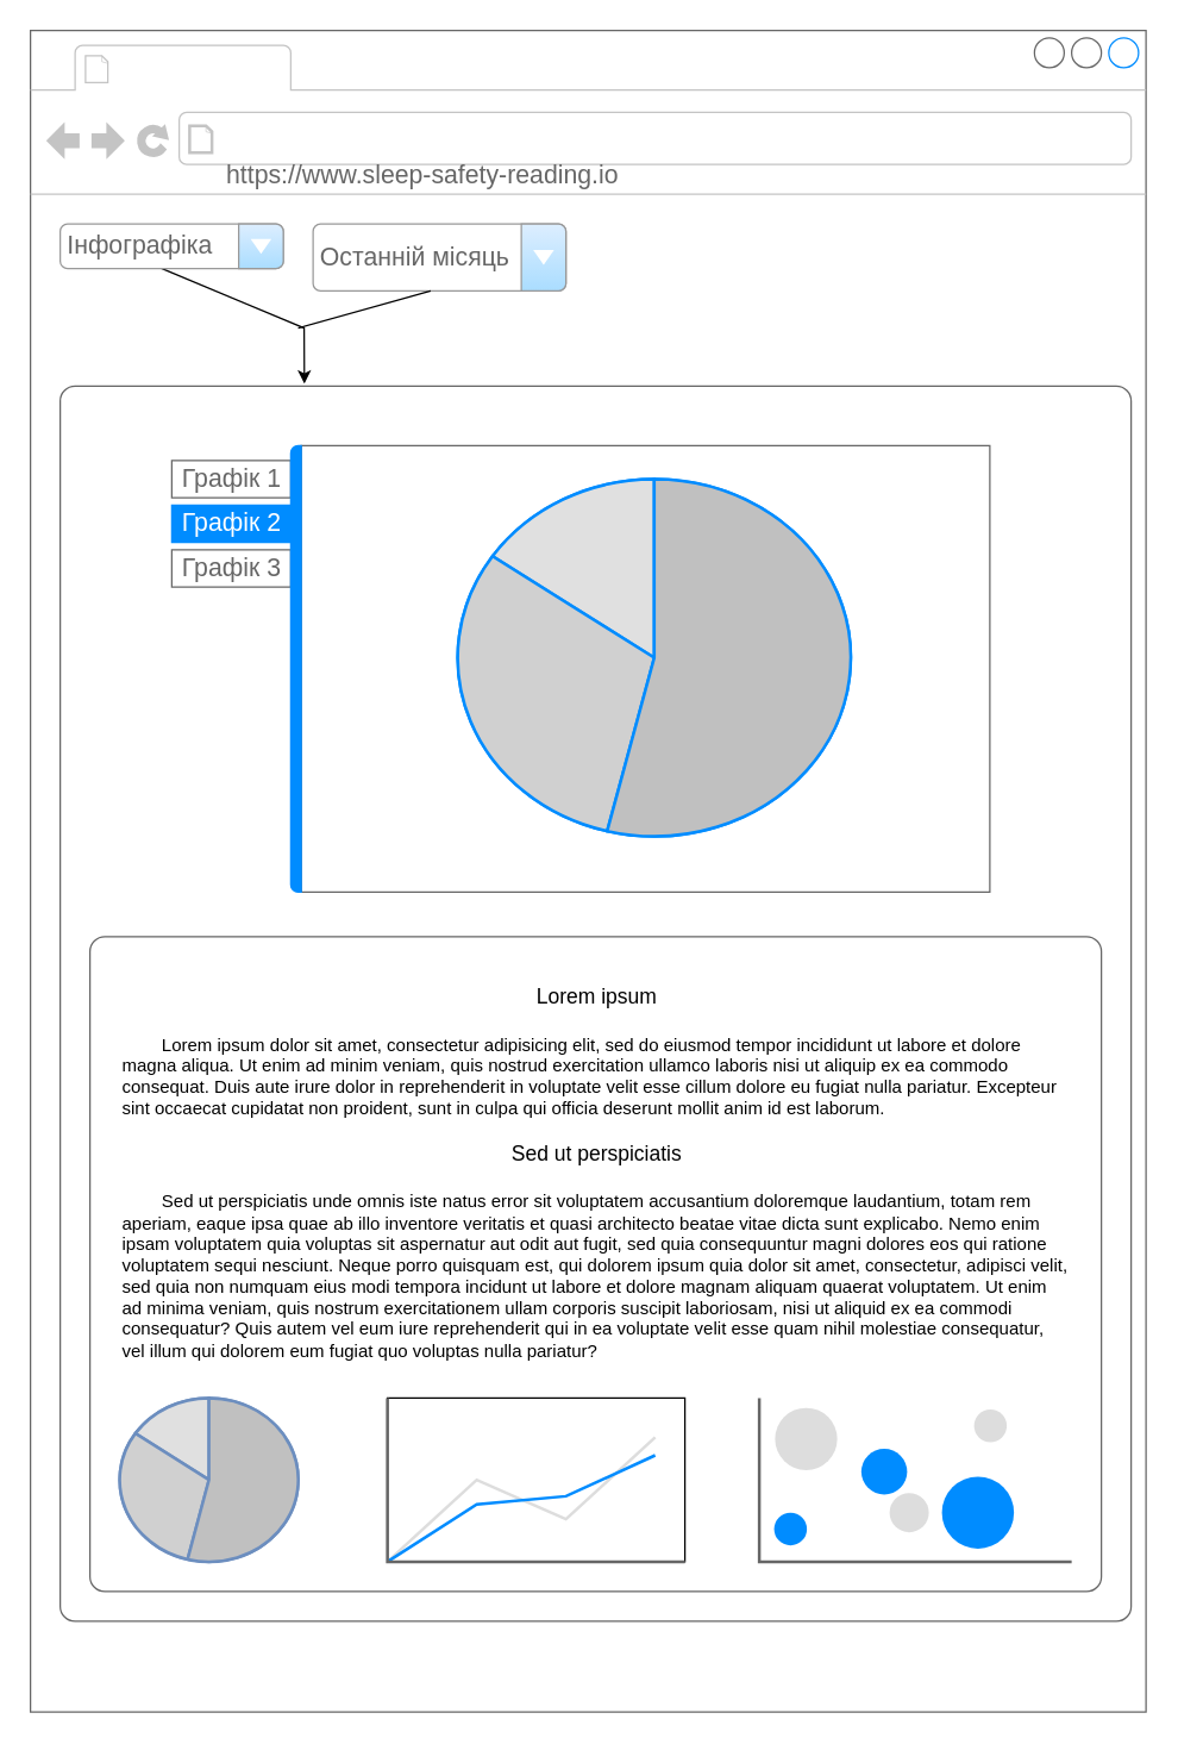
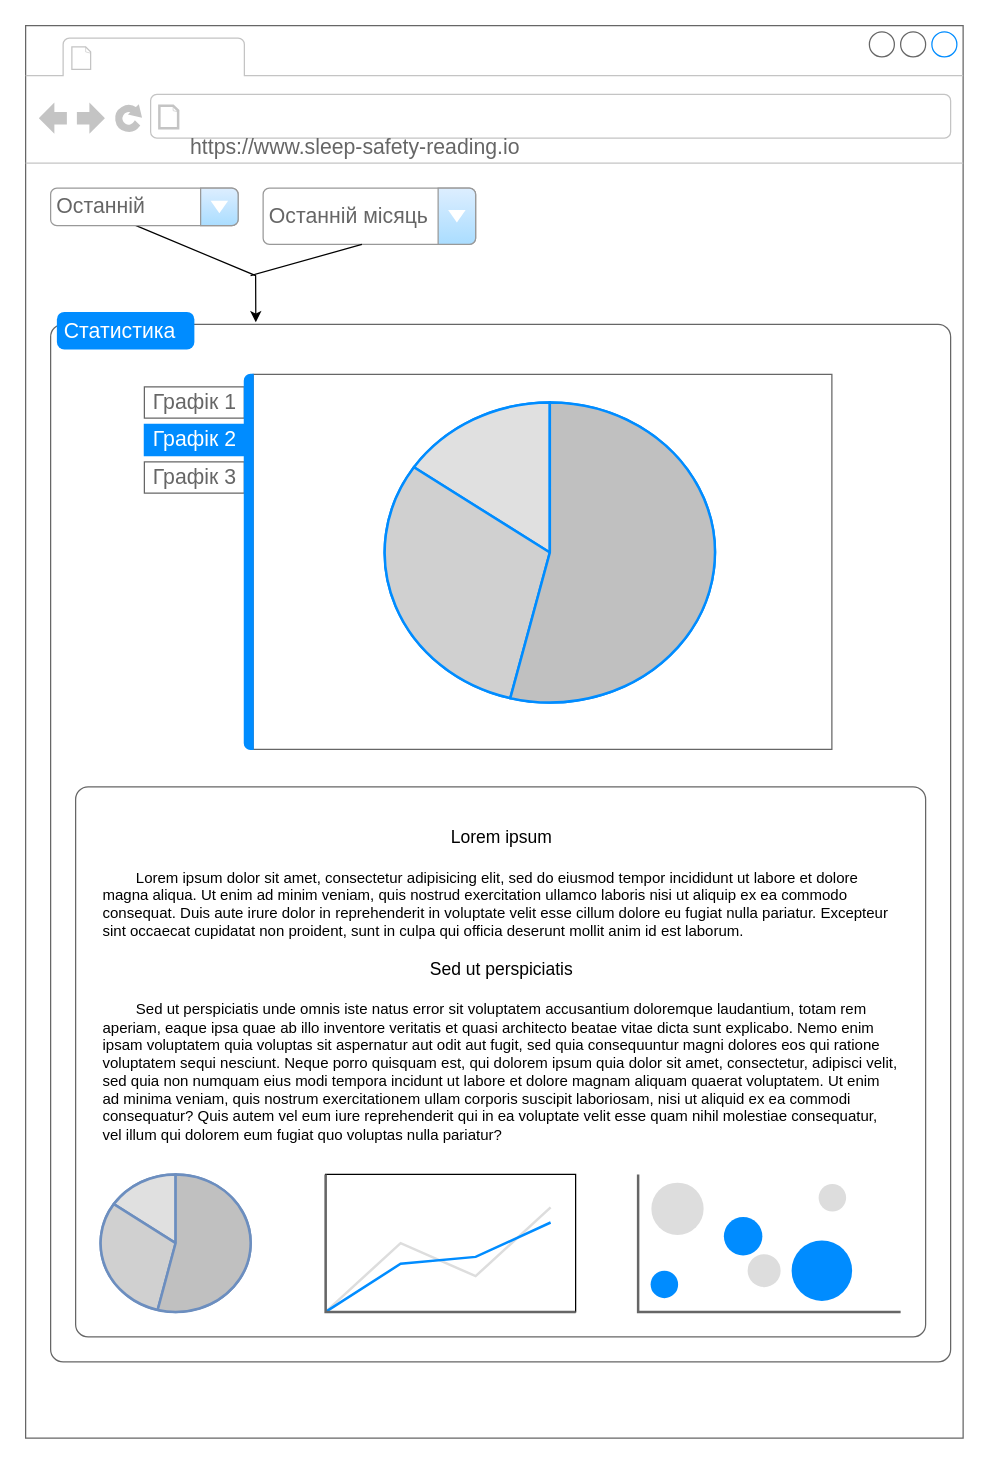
  <mxCell id="0" />
  <mxCell id="1" parent="0" />
  <mxCell id="2" value="" style="strokeWidth=1;shadow=0;dashed=0;align=center;html=1;shape=mxgraph.mockup.containers.browserWindow;rSize=0;strokeColor=#666666;strokeColor2=#008cff;strokeColor3=#c4c4c4;mainText=,;recursiveResize=0;" parent="1" vertex="1"><mxGeometry x="20" y="20" width="750" height="1130" as="geometry" /></mxCell>
  <mxCell id="3" value="https://www.sleep-safety-reading.io" style="strokeWidth=1;shadow=0;dashed=0;align=center;html=1;shape=mxgraph.mockup.containers.anchor;rSize=0;fontSize=17;fontColor=#666666;align=left;" parent="2" vertex="1"><mxGeometry x="130" y="85" width="250" height="26" as="geometry" /></mxCell>
  <mxCell id="4" value="" style="endArrow=classic;html=1;rounded=0;exitX=0.44;exitY=0.967;exitDx=0;exitDy=0;exitPerimeter=0;entryX=0.228;entryY=0.01;entryDx=0;entryDy=0;entryPerimeter=0;" parent="2" source="18" edge="1" target="5"><mxGeometry width="50" height="50" relative="1" as="geometry"><mxPoint x="90.04" y="252.04" as="sourcePoint" /><mxPoint x="340" y="320" as="targetPoint" /><Array as="points"><mxPoint x="184" y="200" /></Array></mxGeometry></mxCell>
  <mxCell id="5" value="" style="shape=mxgraph.mockup.containers.marginRect;rectMarginTop=10;strokeColor=#666666;strokeWidth=1;dashed=0;rounded=1;arcSize=5;recursiveResize=0;" parent="2" vertex="1"><mxGeometry x="20" y="229" width="720" height="840" as="geometry" /></mxCell>
+ <mxCell id="6" value="Статистика" style="shape=rect;strokeColor=none;fillColor=#008cff;strokeWidth=1;dashed=0;rounded=1;arcSize=20;fontColor=#ffffff;fontSize=17;spacing=2;spacingTop=-2;align=left;autosize=1;spacingLeft=4;resizeWidth=0;resizeHeight=0;perimeter=none;" parent="5" vertex="1"><mxGeometry x="5" width="110" height="30" as="geometry" /></mxCell>
  <mxCell id="7" value="" style="strokeWidth=1;shadow=0;dashed=0;align=center;html=1;shape=mxgraph.mockup.containers.marginRect2;rectMarginLeft=67;strokeColor=#666666;gradientColor=none;" parent="5" vertex="1"><mxGeometry x="95" y="50" width="530" height="300" as="geometry" /></mxCell>
  <mxCell id="8" value="Графік 1" style="strokeColor=inherit;fillColor=inherit;gradientColor=inherit;strokeWidth=1;shadow=0;dashed=0;align=center;html=1;shape=mxgraph.mockup.containers.rrect;rSize=0;fontSize=17;fontColor=#666666;" parent="7" vertex="1"><mxGeometry width="80" height="25" relative="1" as="geometry"><mxPoint x="-20" y="10" as="offset" /></mxGeometry></mxCell>
  <mxCell id="9" value="Графік 2" style="strokeWidth=1;shadow=0;dashed=0;align=center;html=1;shape=mxgraph.mockup.containers.rrect;rSize=0;fontSize=17;fontColor=#ffffff;strokeColor=#008cff;fillColor=#008cff;" parent="7" vertex="1"><mxGeometry width="80" height="25" relative="1" as="geometry"><mxPoint x="-20" y="40" as="offset" /></mxGeometry></mxCell>
  <mxCell id="10" value="Графік 3" style="strokeColor=inherit;fillColor=inherit;gradientColor=inherit;strokeWidth=1;shadow=0;dashed=0;align=center;html=1;shape=mxgraph.mockup.containers.rrect;rSize=0;fontSize=17;fontColor=#666666;" parent="7" vertex="1"><mxGeometry width="80" height="25" relative="1" as="geometry"><mxPoint x="-20" y="70" as="offset" /></mxGeometry></mxCell>
  <mxCell id="11" value="" style="strokeWidth=1;shadow=0;dashed=0;align=center;html=1;shape=mxgraph.mockup.containers.leftButton;rSize=5;strokeColor=#008cff;fillColor=#008cff;resizeHeight=1;movable=0;deletable=0;" parent="7" vertex="1"><mxGeometry width="7" height="300" relative="1" as="geometry"><mxPoint x="60" as="offset" /></mxGeometry></mxCell>
  <mxCell id="12" value="" style="verticalLabelPosition=bottom;shadow=0;dashed=0;align=center;html=1;verticalAlign=top;strokeWidth=1;shape=mxgraph.mockup.graphics.pieChart;strokeColor=#008cff;parts=10,20,35;partColors=#e0e0e0,#d0d0d0,#c0c0c0,#b0b0b0,#a0a0a0;strokeWidth=2;" parent="7" vertex="1"><mxGeometry x="172.25" y="22.5" width="264.221" height="240" as="geometry" /></mxCell>
  <mxCell id="13" value="" style="shape=mxgraph.mockup.containers.marginRect;rectMarginTop=10;strokeColor=#666666;strokeWidth=1;dashed=0;rounded=1;arcSize=5;recursiveResize=0;" parent="5" vertex="1"><mxGeometry x="20" y="370" width="680" height="450" as="geometry" /></mxCell>
  <mxCell id="14" value="&lt;div style=&quot;text-align: center;&quot;&gt;&lt;span style=&quot;text-align: left;&quot;&gt;&lt;font style=&quot;font-size: 14px;&quot;&gt;Lorem ipsum&lt;/font&gt;&lt;/span&gt;&lt;br&gt;&lt;/div&gt;&lt;div style=&quot;text-align: center;&quot;&gt;&lt;span style=&quot;text-align: left;&quot;&gt;&lt;font style=&quot;font-size: 14px;&quot;&gt;&lt;br&gt;&lt;/font&gt;&lt;/span&gt;&lt;/div&gt;&lt;span style=&quot;&quot;&gt;&#09;&lt;/span&gt;&lt;span style=&quot;&quot;&gt;&#09;&lt;/span&gt;&lt;span style=&quot;white-space: pre;&quot;&gt;&#09;&lt;/span&gt;Lorem ipsum dolor sit amet, consectetur adipisicing elit, sed do eiusmod tempor incididunt ut labore et dolore magna aliqua. Ut enim ad minim veniam, quis nostrud exercitation ullamco laboris nisi ut aliquip ex ea commodo consequat. Duis aute irure dolor in reprehenderit in voluptate velit esse cillum dolore eu fugiat nulla pariatur. Excepteur sint occaecat cupidatat non proident, sunt in culpa qui officia deserunt mollit anim id est laborum.&lt;br&gt;&lt;br&gt;&lt;div style=&quot;text-align: center;&quot;&gt;&lt;span style=&quot;text-align: left;&quot;&gt;&lt;font style=&quot;font-size: 14px;&quot;&gt;Sed ut perspiciatis&lt;/font&gt;&lt;/span&gt;&lt;br&gt;&lt;/div&gt;&lt;div style=&quot;text-align: center;&quot;&gt;&lt;span style=&quot;text-align: left;&quot;&gt;&lt;font style=&quot;font-size: 14px;&quot;&gt;&lt;br&gt;&lt;/font&gt;&lt;/span&gt;&lt;/div&gt;&lt;span style=&quot;&quot;&gt;&#09;&lt;/span&gt;&lt;span style=&quot;&quot;&gt;&#09;&lt;/span&gt;&lt;span style=&quot;white-space: pre;&quot;&gt;&#09;&lt;/span&gt;Sed ut perspiciatis unde omnis iste natus error sit voluptatem accusantium doloremque laudantium, totam rem aperiam, eaque ipsa quae ab illo inventore veritatis et quasi architecto beatae vitae dicta sunt explicabo. Nemo enim ipsam voluptatem quia voluptas sit aspernatur aut odit aut fugit, sed quia consequuntur magni dolores eos qui ratione voluptatem sequi nesciunt. Neque porro quisquam est, qui dolorem ipsum quia dolor sit amet, consectetur, adipisci velit, sed quia non numquam eius modi tempora incidunt ut labore et dolore magnam aliquam quaerat voluptatem. Ut enim ad minima veniam, quis nostrum exercitationem ullam corporis suscipit laboriosam, nisi ut aliquid ex ea commodi consequatur? Quis autem vel eum iure reprehenderit qui in ea voluptate velit esse quam nihil molestiae consequatur, vel illum qui dolorem eum fugiat quo voluptas nulla pariatur?" style="text;spacingTop=-5;whiteSpace=wrap;html=1;align=left;fontSize=12;fontFamily=Helvetica;fillColor=none;strokeColor=none;" parent="13" vertex="1"><mxGeometry x="20" y="40" width="640" height="170" as="geometry" /></mxCell>
  <mxCell id="15" value="" style="verticalLabelPosition=bottom;shadow=0;dashed=0;align=center;html=1;verticalAlign=top;strokeWidth=1;shape=mxgraph.mockup.graphics.lineChart;strokeColor2=#666666;strokeColor3=#008cff;strokeColor4=#dddddd;fillStyle=zigzag-line;gradientColor=none;" parent="13" vertex="1"><mxGeometry x="200" y="320" width="200" height="110" as="geometry" /></mxCell>
  <mxCell id="16" value="" style="verticalLabelPosition=bottom;shadow=0;dashed=0;align=center;html=1;verticalAlign=top;strokeWidth=1;shape=mxgraph.mockup.graphics.pieChart;strokeColor=#6c8ebf;parts=10,20,35;partColors=#e0e0e0,#d0d0d0,#c0c0c0,#b0b0b0,#a0a0a0;strokeWidth=2;fillColor=#dae8fc;" parent="13" vertex="1"><mxGeometry x="20" y="320" width="120" height="110" as="geometry" /></mxCell>
  <mxCell id="17" value="" style="verticalLabelPosition=bottom;shadow=0;dashed=0;align=center;html=1;verticalAlign=top;strokeWidth=1;shape=mxgraph.mockup.graphics.bubbleChart;strokeColor=none;strokeColor2=none;strokeColor3=#666666;fillColor2=#008cff;fillColor3=#dddddd;fillStyle=auto;fontSize=14;fillColor=default;gradientColor=none;" parent="13" vertex="1"><mxGeometry x="450" y="320" width="210" height="110" as="geometry" /></mxCell>
- <mxCell id="18" value="Інфографіка" style="strokeWidth=1;shadow=0;dashed=0;align=center;html=1;shape=mxgraph.mockup.forms.comboBox;strokeColor=#999999;fillColor=#ddeeff;align=left;fillColor2=#aaddff;mainText=;fontColor=#666666;fontSize=17;spacingLeft=3;" vertex="1" parent="2"><mxGeometry x="20" y="130" width="150" height="30" as="geometry" /></mxCell>
+ <mxCell id="18" value="Останній" style="strokeWidth=1;shadow=0;dashed=0;align=center;html=1;shape=mxgraph.mockup.forms.comboBox;strokeColor=#999999;fillColor=#ddeeff;align=left;fillColor2=#aaddff;mainText=;fontColor=#666666;fontSize=17;spacingLeft=3;" vertex="1" parent="2"><mxGeometry x="20" y="130" width="150" height="30" as="geometry" /></mxCell>
  <mxCell id="19" value="Останній місяць" style="strokeWidth=1;shadow=0;dashed=0;align=center;html=1;shape=mxgraph.mockup.forms.comboBox;strokeColor=#999999;fillColor=#ddeeff;align=left;fillColor2=#aaddff;mainText=;fontColor=#666666;fontSize=17;spacingLeft=3;" vertex="1" parent="2"><mxGeometry x="190" y="130" width="170" height="45" as="geometry" /></mxCell>
  <mxCell id="20" value="" style="endArrow=none;html=1;rounded=0;exitX=0.465;exitY=1;exitDx=0;exitDy=0;exitPerimeter=0;" parent="2" source="19" edge="1"><mxGeometry width="50" height="50" relative="1" as="geometry"><mxPoint x="304" y="188.98" as="sourcePoint" /><mxPoint x="180" y="200" as="targetPoint" /></mxGeometry></mxCell>
